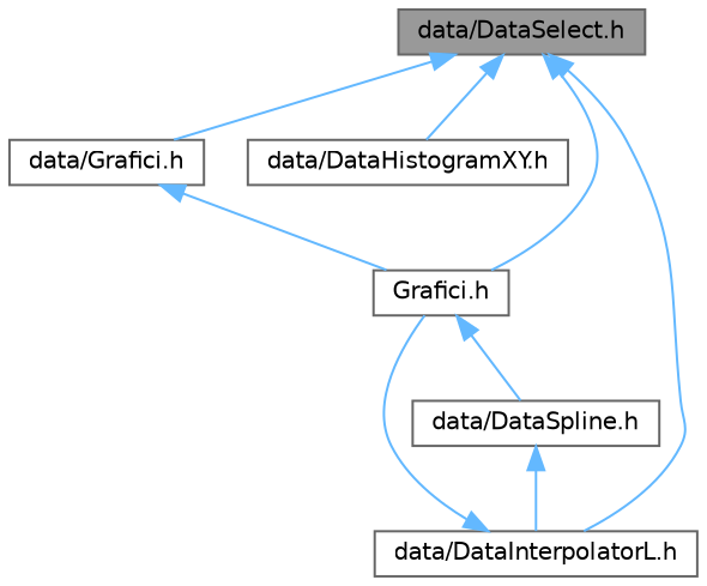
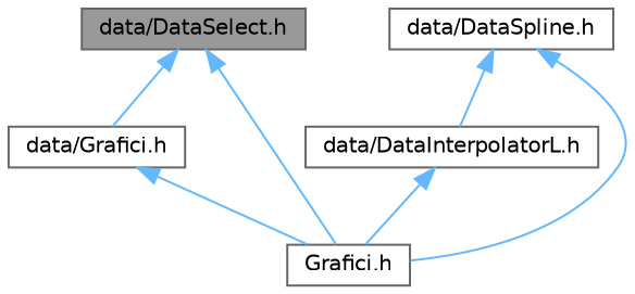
  digraph {
    node [color=grey40 fillcolor=white fontname=Helvetica fontsize=10 shape=box style=filled]
    edge [color=steelblue1 dir=back fontname=Helvetica fontsize=10 labelfontname=Helvetica labelfontsize=10 style=solid]
    n1 [color=gray40 fillcolor=grey60 fontcolor=black height=0.2 label="data/DataSelect.h" width=0.4]
    n2 [height=0.2 label="data/Grafici.h" width=0.4]
-   n3 [height=0.2 label="data/DataHistogramXY.h" width=0.4]
    n4 [height=0.2 label="data/DataInterpolatorL.h" width=0.4]
    n5 [height=0.2 label="Grafici.h" width=0.4]
    n6 [height=0.2 label="data/DataSpline.h" width=0.4]
    n1 -> n2
-   n1 -> n3
-   n1 -> n4
    n1 -> n5
    n2 -> n5
    n4 -> n5
    n6 -> n4
-   n5 -> n6
+   n6 -> n5
  }
